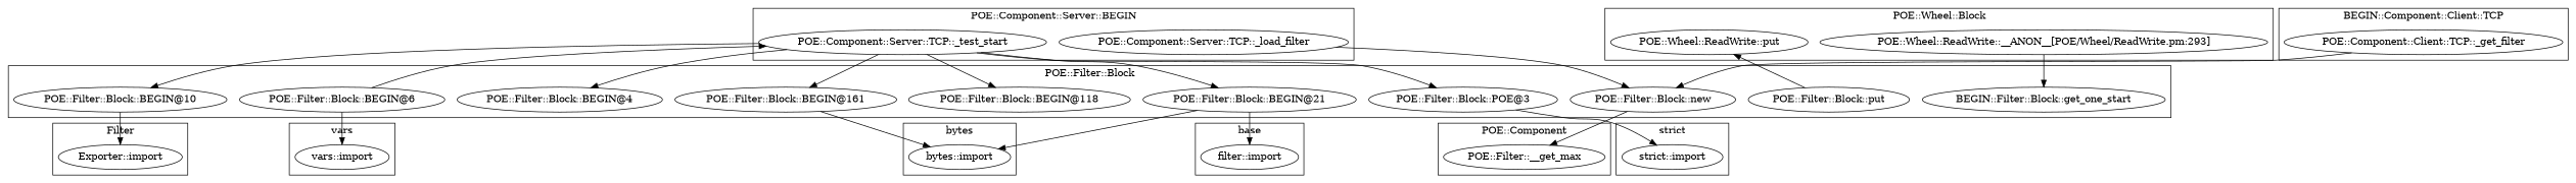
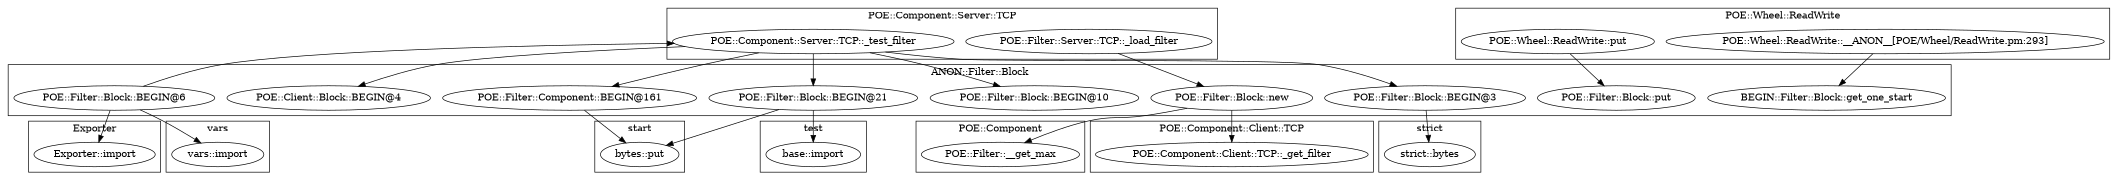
  digraph {
    n1 [label="POE::Filter::__get_max"]
-   "POE::Component::Server::TCP::_load_filter"
-   "POE::Component::Server::TCP::_test_filter" [label="POE::Component::Server::TCP::_test_start"]
+   "POE::Component::Server::TCP::_load_filter" [label="POE::Filter::Server::TCP::_load_filter"]
+   "POE::Component::Server::TCP::_test_filter"
    "Exporter::import"
-   "bytes::import"
-   "strict::import"
-   "base::import" [label="filter::import"]
+   "bytes::import" [label="bytes::put"]
+   "strict::import" [label="strict::bytes"]
+   "base::import"
    "POE::Wheel::ReadWrite::__ANON__[POE/Wheel/ReadWrite.pm:293]"
    "POE::Wheel::ReadWrite::put"
    "POE::Component::Client::TCP::_get_filter"
    "vars::import"
    "POE::Filter::Block::BEGIN@10"
    "POE::Filter::Block::BEGIN@6"
    "POE::Filter::Block::BEGIN@21"
    "POE::Filter::Block::new"
    "POE::Filter::Block::put"
-   "POE::Filter::Block::BEGIN@161"
-   "POE::Filter::Block::BEGIN@3" [label="POE::Filter::Block::POE@3"]
+   "POE::Filter::Block::BEGIN@161" [label="POE::Filter::Component::BEGIN@161"]
+   "POE::Filter::Block::BEGIN@3"
    n19 [label="BEGIN::Filter::Block::get_one_start"]
-   "POE::Filter::Block::BEGIN@4"
-   "POE::Filter::Block::BEGIN@118"
+   "POE::Filter::Block::BEGIN@4" [label="POE::Client::Block::BEGIN@4"]
    subgraph cluster_1 {
      label="POE::Component"
      n1
    }
    subgraph cluster_2 {
-     label="POE::Component::Server::BEGIN"
+     label="POE::Component::Server::TCP"
      "POE::Component::Server::TCP::_load_filter"
      "POE::Component::Server::TCP::_test_filter"
    }
    subgraph cluster_3 {
-     label=Filter
+     label=Exporter
      "Exporter::import"
    }
    subgraph cluster_4 {
-     label=bytes
+     label=start
      "bytes::import"
    }
    subgraph cluster_5 {
      label="strict"
      "strict::import"
    }
    subgraph cluster_6 {
-     label=base
+     label=test
      "base::import"
    }
    subgraph cluster_7 {
-     label="POE::Wheel::Block"
+     label="POE::Wheel::ReadWrite"
      "POE::Wheel::ReadWrite::__ANON__[POE/Wheel/ReadWrite.pm:293]"
      "POE::Wheel::ReadWrite::put"
    }
    subgraph cluster_8 {
-     label="BEGIN::Component::Client::TCP"
+     label="POE::Component::Client::TCP"
      "POE::Component::Client::TCP::_get_filter"
    }
    subgraph cluster_9 {
      label=vars
      "vars::import"
    }
    subgraph cluster_10 {
-     label="POE::Filter::Block"
+     label="ANON::Filter::Block"
      "POE::Filter::Block::BEGIN@10"
      "POE::Filter::Block::BEGIN@6"
      "POE::Filter::Block::BEGIN@21"
      "POE::Filter::Block::new"
      "POE::Filter::Block::put"
      "POE::Filter::Block::BEGIN@161"
      "POE::Filter::Block::BEGIN@3"
      n19
      "POE::Filter::Block::BEGIN@4"
-     "POE::Filter::Block::BEGIN@118"
    }
    "POE::Component::Server::TCP::_load_filter" -> "POE::Filter::Block::new"
    "POE::Component::Server::TCP::_test_filter" -> "POE::Filter::Block::BEGIN@10"
    "POE::Component::Server::TCP::_test_filter" -> "POE::Filter::Block::BEGIN@21"
    "POE::Component::Server::TCP::_test_filter" -> "POE::Filter::Block::BEGIN@161"
    "POE::Component::Server::TCP::_test_filter" -> "POE::Filter::Block::BEGIN@3"
    "POE::Component::Server::TCP::_test_filter" -> "POE::Filter::Block::BEGIN@4"
-   "POE::Component::Server::TCP::_test_filter" -> "POE::Filter::Block::BEGIN@118"
    "POE::Wheel::ReadWrite::__ANON__[POE/Wheel/ReadWrite.pm:293]" -> n19
-   "POE::Filter::Block::put" -> "POE::Wheel::ReadWrite::put"
-   "POE::Component::Client::TCP::_get_filter" -> "POE::Filter::Block::new"
-   "POE::Filter::Block::BEGIN@10" -> "Exporter::import"
+   "POE::Wheel::ReadWrite::put" -> "POE::Filter::Block::put"
+   "POE::Filter::Block::new" -> "POE::Component::Client::TCP::_get_filter"
+   "POE::Filter::Block::BEGIN@6" -> "Exporter::import"
    "POE::Filter::Block::BEGIN@6" -> "POE::Component::Server::TCP::_test_filter"
    "POE::Filter::Block::BEGIN@6" -> "vars::import"
    "POE::Filter::Block::BEGIN@21" -> "bytes::import"
    "POE::Filter::Block::BEGIN@21" -> "base::import"
    "POE::Filter::Block::new" -> n1
    "POE::Filter::Block::BEGIN@161" -> "bytes::import"
    "POE::Filter::Block::BEGIN@3" -> "strict::import"
  }
